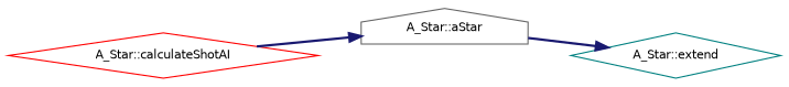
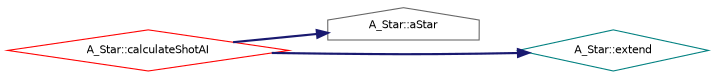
  digraph {
    rankdir=RL
    node [fillcolor=white fontname=Helvetica fontsize=10 shape=diamond style=filled]
    edge [color=midnightblue dir=back fontname=Helvetica fontsize=10 labelfontname=Helvetica labelfontsize=10 style=bold]
    n1 [color=teal height=0.2 label="A_Star::extend" width=0.4]
    n2 [color=gray40 height=0.2 label="A_Star::aStar" shape=house width=0.4]
    n3 [color=red height=0.2 label="A_Star::calculateShotAI" width=0.4]
-   n1 -> n2
+   n1 -> n3
    n2 -> n3
  }
